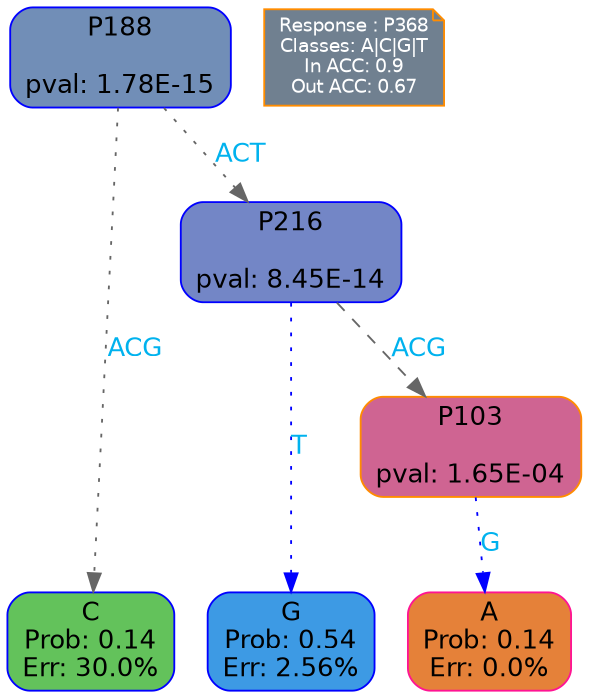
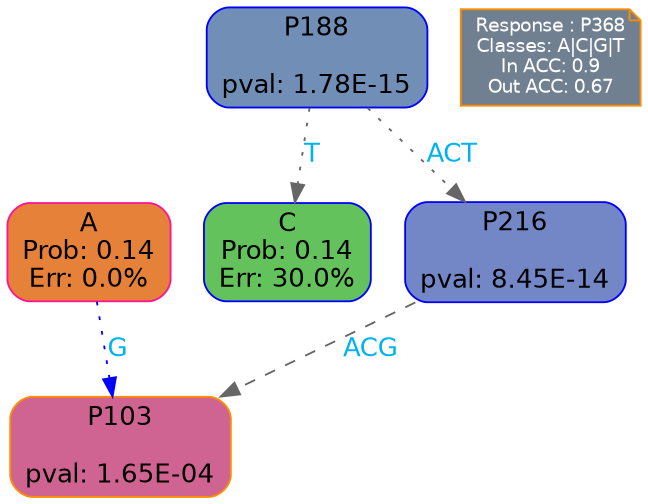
  digraph {
    ranksep=equally
    splines=polylines
    node [color=blue fontname=helvetica shape=box style="filled, rounded"]
    edge [color=gray40 fontcolor=deepskyblue2 fontname=helvetica style=dotted]
    n1 [color=deeppink fillcolor="#e58139" label="A\nProb: 0.14\nErr: 0.0%"]
-   n2 [fillcolor="#3d9ae4" label="G\nProb: 0.54\nErr: 2.56%"]
    n3 [fillcolor="#63c25b" label="C\nProb: 0.14\nErr: 30.0%"]
    n4 [align=left color=darkorange fillcolor=slategray fontcolor=white fontsize=10 label="Response : P368\nClasses: A|C|G|T\nIn ACC: 0.9\nOut ACC: 0.67\n" shape=note style=filled]
    n5 [fillcolor="#718eb7" label="P188\n\npval: 1.78E-15"]
    n6 [fillcolor="#7386c6" label="P216\n\npval: 8.45E-14"]
    n7 [color=darkorange fillcolor="#cf6492" label="P103\n\npval: 1.65E-04"]
    subgraph sub_1 {
      rank=same
      n1
-     n2
      n3
    }
    subgraph sub_2 {
      rank=same
      n4
      n5
    }
-   n5 -> n3 [label=ACG]
+   n5 -> n3 [label=T]
    n5 -> n6 [label=ACT]
-   n6 -> n2 [color=blue label=T]
    n6 -> n7 [label=ACG style=dashed]
-   n7 -> n1 [color=blue label=G]
+   n1 -> n7 [color=blue label=G]
  }
